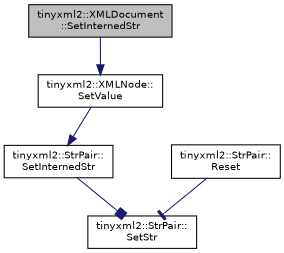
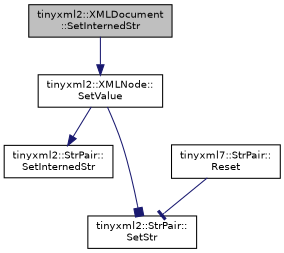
  digraph {
    rankdir=TB
    node [color=black fillcolor=white fontname=Helvetica fontsize=10 shape=record style=filled]
    edge [arrowhead=normal color=midnightblue fontname=Helvetica fontsize=10 labelfontname=Helvetica labelfontsize=10 style=solid]
    n1 [fillcolor=grey75 fontcolor=black height=0.2 label="tinyxml2::XMLDocument\l::SetInternedStr" width=0.4]
    n2 [height=0.2 label="tinyxml2::XMLNode::\lSetValue" width=0.4]
    n3 [height=0.2 label="tinyxml2::StrPair::\lSetInternedStr" width=0.4]
    n4 [height=0.2 label="tinyxml2::StrPair::\lSetStr" width=0.4]
-   n5 [height=0.2 label="tinyxml2::StrPair::\lReset" width=0.4]
+   n5 [height=0.2 label="tinyxml7::StrPair::\lReset" width=0.4]
    n1 -> n2
    n2 -> n3
-   n3 -> n4 [arrowhead=box]
+   n2 -> n4 [arrowhead=box]
    n5 -> n4 [arrowhead=tee]
  }
